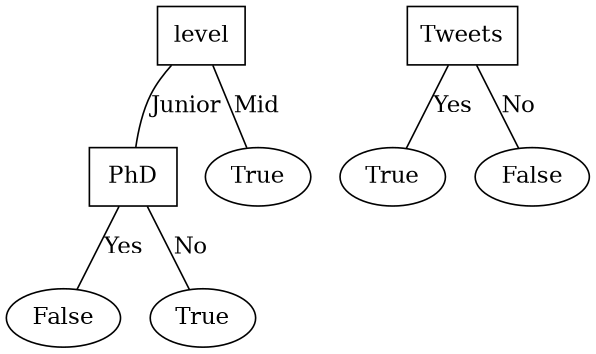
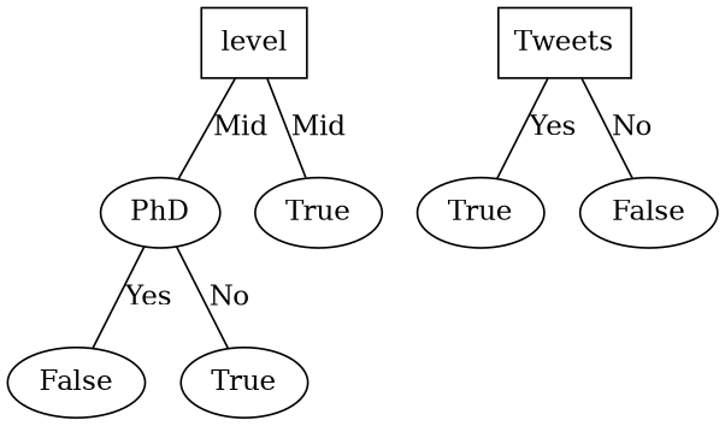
  graph {
    level [shape=box]
-   PhD [shape=box]
+   PhD [shape=ellipse]
    n3 [label=True]
    n4 [label=False]
    n5 [label=True]
    Tweets [shape=box]
    n7 [label=True]
    n8 [label=False]
-   level -- PhD [label=Junior]
+   level -- PhD [label=Mid]
    level -- n3 [label=Mid]
    PhD -- n4 [label=Yes]
    PhD -- n5 [label=No]
    Tweets -- n7 [label=Yes]
    Tweets -- n8 [label=No]
  }
